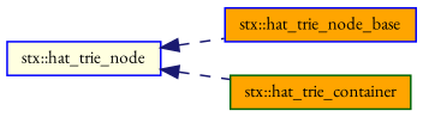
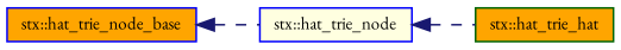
  digraph {
    fontname="EB Garamond"
    rankdir=LR
    node [color=blue fillcolor=orange fontname="EB Garamond" fontsize=10 shape=record style=filled]
    edge [color=midnightblue dir=back fontname="EB Garamond" fontsize=10 labelfontname="FreeSans.ttf" labelfontsize=10 style=dashed]
    n1 [height=0.2 label="stx::hat_trie_node_base" width=0.4]
    n2 [fillcolor=lightyellow height=0.2 label="stx::hat_trie_node" width=0.4]
-   n3 [color=darkgreen height=0.2 label="stx::hat_trie_container" width=0.4]
-   n2 -> n1
+   n3 [color=darkgreen height=0.2 label="stx::hat_trie_hat" width=0.4]
+   n1 -> n2
    n2 -> n3
  }
